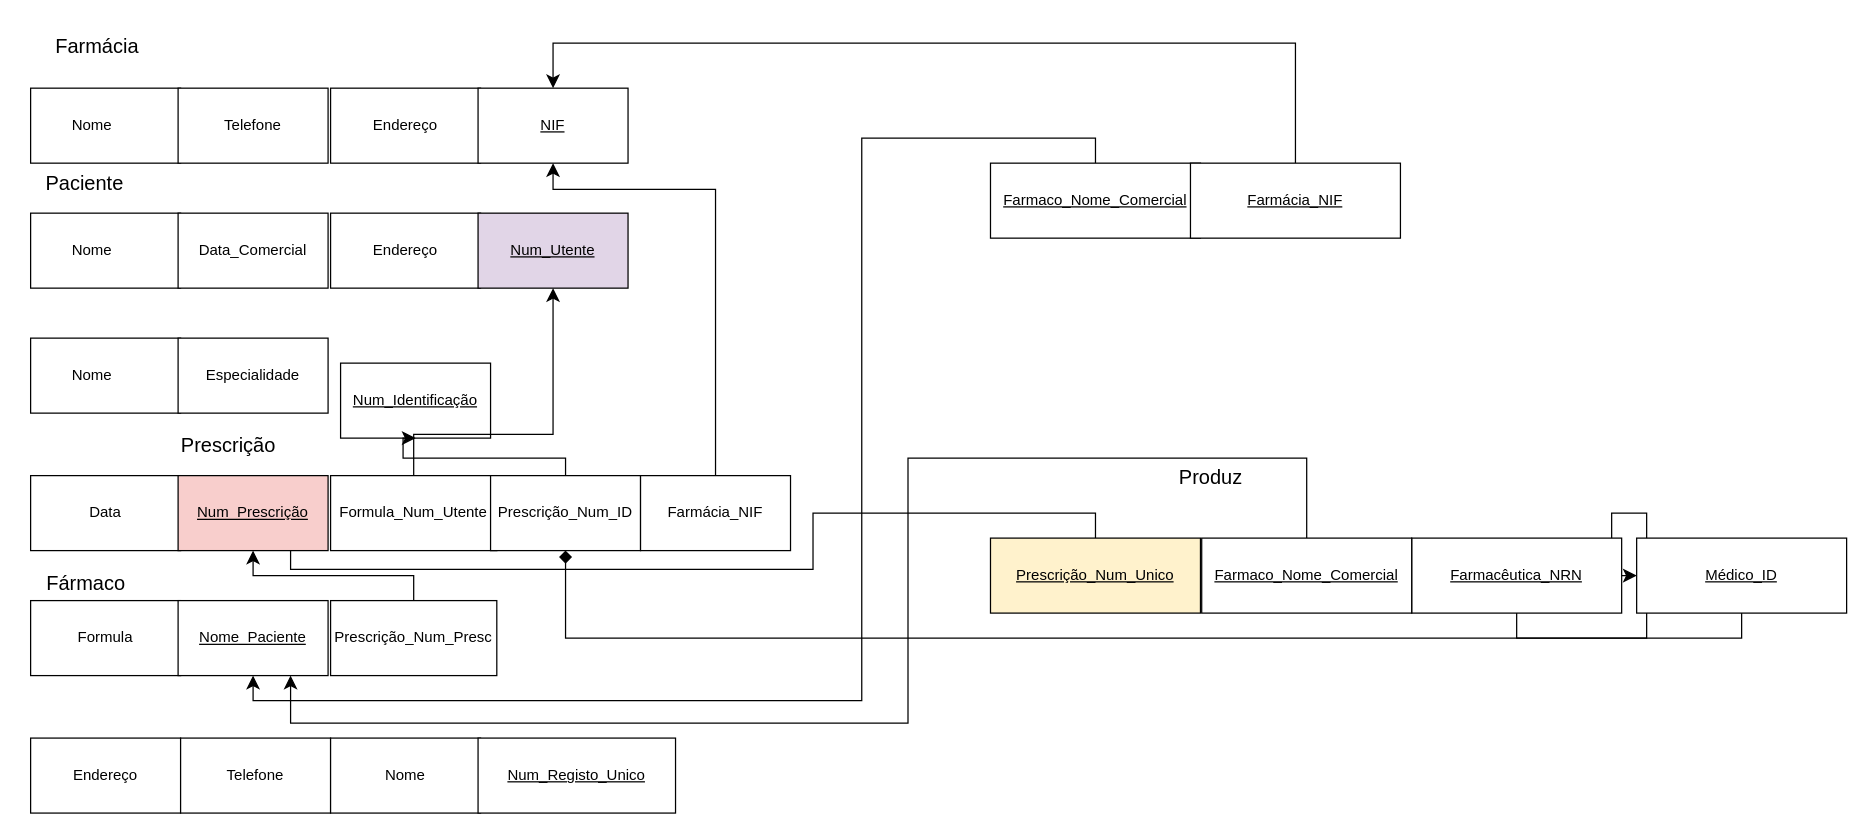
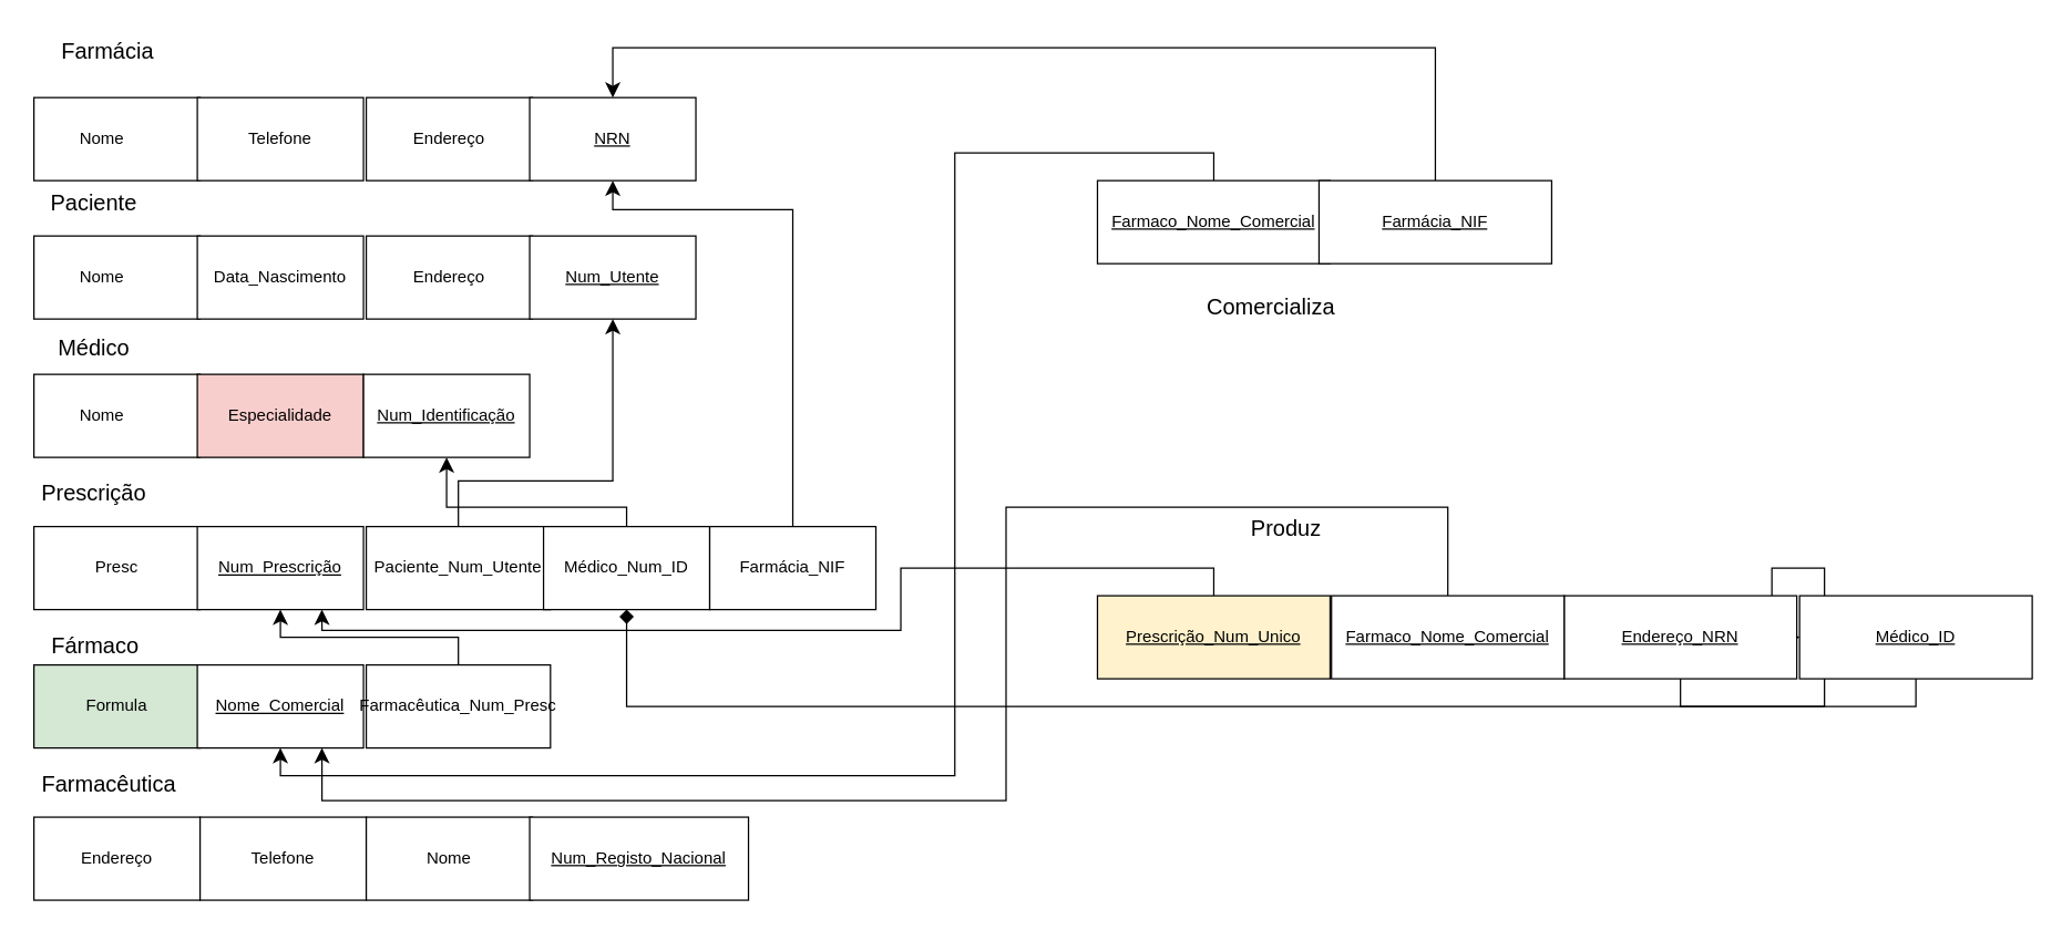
  <mxCell id="0" />
  <mxCell id="1" parent="0" />
  <mxCell id="2" value="Nome&lt;span style=&quot;white-space: pre;&quot;&gt;&#09;&lt;/span&gt;" style="rounded=0;whiteSpace=wrap;html=1;" vertex="1" parent="1"><mxGeometry x="24" y="70" width="120" height="60" as="geometry" /></mxCell>
  <mxCell id="3" value="Telefone" style="rounded=0;whiteSpace=wrap;html=1;" vertex="1" parent="1"><mxGeometry x="142" y="70" width="120" height="60" as="geometry" /></mxCell>
  <mxCell id="4" value="Endereço" style="rounded=0;whiteSpace=wrap;html=1;" vertex="1" parent="1"><mxGeometry x="264" y="70" width="120" height="60" as="geometry" /></mxCell>
- <mxCell id="5" value="&lt;u&gt;NIF&lt;/u&gt;" style="rounded=0;whiteSpace=wrap;html=1;" vertex="1" parent="1"><mxGeometry x="382" y="70" width="120" height="60" as="geometry" /></mxCell>
+ <mxCell id="5" value="&lt;u&gt;NRN&lt;/u&gt;" style="rounded=0;whiteSpace=wrap;html=1;" vertex="1" parent="1"><mxGeometry x="382" y="70" width="120" height="60" as="geometry" /></mxCell>
  <mxCell id="6" value="Nome&lt;span style=&quot;white-space: pre;&quot;&gt;&#09;&lt;/span&gt;" style="rounded=0;whiteSpace=wrap;html=1;" vertex="1" parent="1"><mxGeometry x="24" y="170" width="120" height="60" as="geometry" /></mxCell>
- <mxCell id="7" value="Data_Comercial" style="rounded=0;whiteSpace=wrap;html=1;" vertex="1" parent="1"><mxGeometry x="142" y="170" width="120" height="60" as="geometry" /></mxCell>
+ <mxCell id="7" value="Data_Nascimento" style="rounded=0;whiteSpace=wrap;html=1;" vertex="1" parent="1"><mxGeometry x="142" y="170" width="120" height="60" as="geometry" /></mxCell>
  <mxCell id="8" value="Endereço" style="rounded=0;whiteSpace=wrap;html=1;" vertex="1" parent="1"><mxGeometry x="264" y="170" width="120" height="60" as="geometry" /></mxCell>
- <mxCell id="9" value="&lt;u&gt;Num_Utente&lt;/u&gt;" style="rounded=0;whiteSpace=wrap;html=1;fillColor=#e1d5e7;" vertex="1" parent="1"><mxGeometry x="382" y="170" width="120" height="60" as="geometry" /></mxCell>
+ <mxCell id="9" value="&lt;u&gt;Num_Utente&lt;/u&gt;" style="rounded=0;whiteSpace=wrap;html=1;" vertex="1" parent="1"><mxGeometry x="382" y="170" width="120" height="60" as="geometry" /></mxCell>
  <mxCell id="10" value="Nome&lt;span style=&quot;white-space: pre;&quot;&gt;&#09;&lt;/span&gt;" style="rounded=0;whiteSpace=wrap;html=1;" vertex="1" parent="1"><mxGeometry x="24" y="270" width="120" height="60" as="geometry" /></mxCell>
- <mxCell id="11" value="Especialidade" style="rounded=0;whiteSpace=wrap;html=1;" vertex="1" parent="1"><mxGeometry x="142" y="270" width="120" height="60" as="geometry" /></mxCell>
- <mxCell id="12" value="&lt;u&gt;Num_Identificação&lt;/u&gt;" style="rounded=0;whiteSpace=wrap;html=1;" vertex="1" parent="1"><mxGeometry x="272" y="290" width="120" height="60" as="geometry" /></mxCell>
- <mxCell id="13" value="Data" style="rounded=0;whiteSpace=wrap;html=1;" vertex="1" parent="1"><mxGeometry x="24" y="380" width="120" height="60" as="geometry" /></mxCell>
- <mxCell id="14" value="&lt;u&gt;Num_Prescrição&lt;/u&gt;" style="rounded=0;whiteSpace=wrap;html=1;fillColor=#f8cecc;" vertex="1" parent="1"><mxGeometry x="142" y="380" width="120" height="60" as="geometry" /></mxCell>
+ <mxCell id="11" value="Especialidade" style="rounded=0;whiteSpace=wrap;html=1;fillColor=#f8cecc;" vertex="1" parent="1"><mxGeometry x="142" y="270" width="120" height="60" as="geometry" /></mxCell>
+ <mxCell id="12" value="&lt;u&gt;Num_Identificação&lt;/u&gt;" style="rounded=0;whiteSpace=wrap;html=1;" vertex="1" parent="1"><mxGeometry x="262" y="270" width="120" height="60" as="geometry" /></mxCell>
+ <mxCell id="13" value="Presc" style="rounded=0;whiteSpace=wrap;html=1;" vertex="1" parent="1"><mxGeometry x="24" y="380" width="120" height="60" as="geometry" /></mxCell>
+ <mxCell id="14" value="&lt;u&gt;Num_Prescrição&lt;/u&gt;" style="rounded=0;whiteSpace=wrap;html=1;" vertex="1" parent="1"><mxGeometry x="142" y="380" width="120" height="60" as="geometry" /></mxCell>
  <mxCell id="15" style="edgeStyle=orthogonalEdgeStyle;rounded=0;orthogonalLoop=1;jettySize=auto;html=1;exitX=0.5;exitY=0;exitDx=0;exitDy=0;entryX=0.5;entryY=1;entryDx=0;entryDy=0;fontSize=12;startSize=8;endSize=8;" edge="1" parent="1" source="16" target="9"><mxGeometry relative="1" as="geometry"><Array as="points"><mxPoint x="330" y="347" /><mxPoint x="442" y="347" /></Array></mxGeometry></mxCell>
- <mxCell id="16" value="Formula_Num_Utente" style="rounded=0;whiteSpace=wrap;html=1;" vertex="1" parent="1"><mxGeometry x="264" y="380" width="133" height="60" as="geometry" /></mxCell>
+ <mxCell id="16" value="Paciente_Num_Utente" style="rounded=0;whiteSpace=wrap;html=1;" vertex="1" parent="1"><mxGeometry x="264" y="380" width="133" height="60" as="geometry" /></mxCell>
  <mxCell id="17" style="edgeStyle=orthogonalEdgeStyle;rounded=0;orthogonalLoop=1;jettySize=auto;html=1;exitX=0.5;exitY=0;exitDx=0;exitDy=0;entryX=0.5;entryY=1;entryDx=0;entryDy=0;fontSize=12;startSize=8;endSize=8;" edge="1" parent="1" source="18" target="12"><mxGeometry relative="1" as="geometry"><Array as="points"><mxPoint x="452" y="366" /><mxPoint x="322" y="366" /></Array></mxGeometry></mxCell>
- <mxCell id="18" value="Prescrição_Num_ID" style="rounded=0;whiteSpace=wrap;html=1;" vertex="1" parent="1"><mxGeometry x="392" y="380" width="120" height="60" as="geometry" /></mxCell>
+ <mxCell id="18" value="Médico_Num_ID" style="rounded=0;whiteSpace=wrap;html=1;" vertex="1" parent="1"><mxGeometry x="392" y="380" width="120" height="60" as="geometry" /></mxCell>
  <mxCell id="19" value="Farmácia" style="text;html=1;align=center;verticalAlign=middle;resizable=0;points=[];autosize=1;strokeColor=none;fillColor=none;fontSize=16;" vertex="1" parent="1"><mxGeometry x="34" y="20" width="85" height="31" as="geometry" /></mxCell>
  <mxCell id="20" value="Paciente&lt;span style=&quot;color: rgba(0, 0, 0, 0); font-family: monospace; font-size: 0px; text-align: start;&quot;&gt;%3CmxGraphModel%3E%3Croot%3E%3CmxCell%20id%3D%220%22%2F%3E%3CmxCell%20id%3D%221%22%20parent%3D%220%22%2F%3E%3CmxCell%20id%3D%222%22%20value%3D%22Farm%C3%A1cia%22%20style%3D%22text%3Bhtml%3D1%3Balign%3Dcenter%3BverticalAlign%3Dmiddle%3Bresizable%3D0%3Bpoints%3D%5B%5D%3Bautosize%3D1%3BstrokeColor%3Dnone%3BfillColor%3Dnone%3BfontSize%3D16%3B%22%20vertex%3D%221%22%20parent%3D%221%22%3E%3CmxGeometry%20x%3D%22-95%22%20y%3D%2231%22%20width%3D%2285%22%20height%3D%2231%22%20as%3D%22geometry%22%2F%3E%3C%2FmxCell%3E%3C%2Froot%3E%3C%2FmxGraphModel%3E&lt;/span&gt;" style="text;html=1;align=center;verticalAlign=middle;resizable=0;points=[];autosize=1;strokeColor=none;fillColor=none;fontSize=16;" vertex="1" parent="1"><mxGeometry x="27" y="130" width="80" height="31" as="geometry" /></mxCell>
- <mxCell id="22" value="Prescrição" style="text;html=1;align=center;verticalAlign=middle;resizable=0;points=[];autosize=1;strokeColor=none;fillColor=none;fontSize=16;" vertex="1" parent="1"><mxGeometry x="135" y="340" width="94" height="31" as="geometry" /></mxCell>
+ <mxCell id="21" value="Médico" style="text;html=1;align=center;verticalAlign=middle;resizable=0;points=[];autosize=1;strokeColor=none;fillColor=none;fontSize=16;" vertex="1" parent="1"><mxGeometry x="32" y="235" width="70" height="31" as="geometry" /></mxCell>
+ <mxCell id="22" value="Prescrição" style="text;html=1;align=center;verticalAlign=middle;resizable=0;points=[];autosize=1;strokeColor=none;fillColor=none;fontSize=16;" vertex="1" parent="1"><mxGeometry x="20" y="340" width="94" height="31" as="geometry" /></mxCell>
  <mxCell id="23" style="edgeStyle=none;curved=1;rounded=0;orthogonalLoop=1;jettySize=auto;html=1;exitX=0;exitY=0.5;exitDx=0;exitDy=0;fontSize=12;startSize=8;endSize=8;" edge="1" parent="1" source="18" target="18"><mxGeometry relative="1" as="geometry" /></mxCell>
  <mxCell id="24" style="edgeStyle=orthogonalEdgeStyle;rounded=0;orthogonalLoop=1;jettySize=auto;html=1;exitX=0.5;exitY=0;exitDx=0;exitDy=0;entryX=0.5;entryY=1;entryDx=0;entryDy=0;fontSize=12;startSize=8;endSize=8;" edge="1" parent="1" source="25" target="5"><mxGeometry relative="1" as="geometry"><Array as="points"><mxPoint x="572" y="151" /><mxPoint x="442" y="151" /></Array></mxGeometry></mxCell>
  <mxCell id="25" value="Farmácia_NIF" style="rounded=0;whiteSpace=wrap;html=1;" vertex="1" parent="1"><mxGeometry x="512" y="380" width="120" height="60" as="geometry" /></mxCell>
- <mxCell id="26" value="Formula" style="rounded=0;whiteSpace=wrap;html=1;" vertex="1" parent="1"><mxGeometry x="24" y="480" width="120" height="60" as="geometry" /></mxCell>
- <mxCell id="27" value="&lt;u&gt;Nome_Paciente&lt;/u&gt;" style="rounded=0;whiteSpace=wrap;html=1;" vertex="1" parent="1"><mxGeometry x="142" y="480" width="120" height="60" as="geometry" /></mxCell>
+ <mxCell id="26" value="Formula" style="rounded=0;whiteSpace=wrap;html=1;fillColor=#d5e8d4;" vertex="1" parent="1"><mxGeometry x="24" y="480" width="120" height="60" as="geometry" /></mxCell>
+ <mxCell id="27" value="&lt;u&gt;Nome_Comercial&lt;/u&gt;" style="rounded=0;whiteSpace=wrap;html=1;" vertex="1" parent="1"><mxGeometry x="142" y="480" width="120" height="60" as="geometry" /></mxCell>
  <mxCell id="28" style="edgeStyle=orthogonalEdgeStyle;rounded=0;orthogonalLoop=1;jettySize=auto;html=1;exitX=0.5;exitY=0;exitDx=0;exitDy=0;entryX=0.5;entryY=1;entryDx=0;entryDy=0;fontSize=12;startSize=8;endSize=8;" edge="1" parent="1" source="29" target="14"><mxGeometry relative="1" as="geometry" /></mxCell>
- <mxCell id="29" value="Prescrição_Num_Presc" style="rounded=0;whiteSpace=wrap;html=1;" vertex="1" parent="1"><mxGeometry x="264" y="480" width="133" height="60" as="geometry" /></mxCell>
+ <mxCell id="29" value="Farmacêutica_Num_Presc" style="rounded=0;whiteSpace=wrap;html=1;" vertex="1" parent="1"><mxGeometry x="264" y="480" width="133" height="60" as="geometry" /></mxCell>
  <mxCell id="30" value="Fármaco" style="text;html=1;align=center;verticalAlign=middle;resizable=0;points=[];autosize=1;strokeColor=none;fillColor=none;fontSize=16;" vertex="1" parent="1"><mxGeometry x="27" y="450" width="81" height="31" as="geometry" /></mxCell>
+ <mxCell id="31" value="Farmac&lt;span style=&quot;background-color: initial;&quot;&gt;êutica&lt;/span&gt;" style="text;html=1;align=center;verticalAlign=middle;resizable=0;points=[];autosize=1;strokeColor=none;fillColor=none;fontSize=16;" vertex="1" parent="1"><mxGeometry x="20" y="550" width="115" height="31" as="geometry" /></mxCell>
  <mxCell id="32" value="Endereço" style="rounded=0;whiteSpace=wrap;html=1;" vertex="1" parent="1"><mxGeometry x="24" y="590" width="120" height="60" as="geometry" /></mxCell>
  <mxCell id="33" value="Telefone" style="rounded=0;whiteSpace=wrap;html=1;" vertex="1" parent="1"><mxGeometry x="144" y="590" width="120" height="60" as="geometry" /></mxCell>
  <mxCell id="34" value="Nome" style="rounded=0;whiteSpace=wrap;html=1;" vertex="1" parent="1"><mxGeometry x="264" y="590" width="120" height="60" as="geometry" /></mxCell>
- <mxCell id="35" value="&lt;u&gt;Num_Registo_Unico&lt;/u&gt;" style="rounded=0;whiteSpace=wrap;html=1;" vertex="1" parent="1"><mxGeometry x="382" y="590" width="158" height="60" as="geometry" /></mxCell>
+ <mxCell id="35" value="&lt;u&gt;Num_Registo_Nacional&lt;/u&gt;" style="rounded=0;whiteSpace=wrap;html=1;" vertex="1" parent="1"><mxGeometry x="382" y="590" width="158" height="60" as="geometry" /></mxCell>
+ <mxCell id="36" value="Comercializa" style="text;html=1;align=center;verticalAlign=middle;resizable=0;points=[];autosize=1;strokeColor=none;fillColor=none;fontSize=16;" vertex="1" parent="1"><mxGeometry x="862" y="205" width="110" height="31" as="geometry" /></mxCell>
  <mxCell id="37" style="edgeStyle=orthogonalEdgeStyle;rounded=0;orthogonalLoop=1;jettySize=auto;html=1;exitX=0.5;exitY=0;exitDx=0;exitDy=0;entryX=0.5;entryY=1;entryDx=0;entryDy=0;fontSize=12;startSize=8;endSize=8;" edge="1" parent="1" source="38" target="27"><mxGeometry relative="1" as="geometry"><Array as="points"><mxPoint x="876" y="110" /><mxPoint x="689" y="110" /><mxPoint x="689" y="560" /><mxPoint x="202" y="560" /></Array></mxGeometry></mxCell>
  <mxCell id="38" value="&lt;u&gt;Farmaco_Nome_Comercial&lt;/u&gt;" style="rounded=0;whiteSpace=wrap;html=1;" vertex="1" parent="1"><mxGeometry x="792" y="130" width="168" height="60" as="geometry" /></mxCell>
  <mxCell id="39" style="edgeStyle=orthogonalEdgeStyle;rounded=0;orthogonalLoop=1;jettySize=auto;html=1;exitX=0.5;exitY=0;exitDx=0;exitDy=0;entryX=0.5;entryY=0;entryDx=0;entryDy=0;fontSize=12;startSize=8;endSize=8;" edge="1" parent="1" source="40" target="5"><mxGeometry relative="1" as="geometry"><Array as="points"><mxPoint x="1036" y="34" /><mxPoint x="442" y="34" /></Array></mxGeometry></mxCell>
  <mxCell id="40" value="&lt;u&gt;Farmácia_NIF&lt;/u&gt;" style="rounded=0;whiteSpace=wrap;html=1;" vertex="1" parent="1"><mxGeometry x="952" y="130" width="168" height="60" as="geometry" /></mxCell>
- <mxCell id="41" value="Produz" style="text;html=1;align=center;verticalAlign=middle;resizable=0;points=[];autosize=1;strokeColor=none;fillColor=none;fontSize=16;" vertex="1" parent="1"><mxGeometry x="933" y="365" width="69" height="31" as="geometry" /></mxCell>
- <mxCell id="42" style="edgeStyle=orthogonalEdgeStyle;rounded=0;orthogonalLoop=1;jettySize=auto;html=1;exitX=0.5;exitY=0;exitDx=0;exitDy=0;entryX=0.75;entryY=1;entryDx=0;entryDy=0;fontSize=12;startSize=8;endSize=8;endArrow=none;" edge="1" parent="1" source="43" target="14"><mxGeometry relative="1" as="geometry"><Array as="points"><mxPoint x="876" y="410" /><mxPoint x="650" y="410" /><mxPoint x="650" y="455" /><mxPoint x="232" y="455" /></Array></mxGeometry></mxCell>
+ <mxCell id="41" value="Produz" style="text;html=1;align=center;verticalAlign=middle;resizable=0;points=[];autosize=1;strokeColor=none;fillColor=none;fontSize=16;" vertex="1" parent="1"><mxGeometry x="893" y="365" width="69" height="31" as="geometry" /></mxCell>
+ <mxCell id="42" style="edgeStyle=orthogonalEdgeStyle;rounded=0;orthogonalLoop=1;jettySize=auto;html=1;exitX=0.5;exitY=0;exitDx=0;exitDy=0;entryX=0.75;entryY=1;entryDx=0;entryDy=0;fontSize=12;startSize=8;endSize=8;" edge="1" parent="1" source="43" target="14"><mxGeometry relative="1" as="geometry"><Array as="points"><mxPoint x="876" y="410" /><mxPoint x="650" y="410" /><mxPoint x="650" y="455" /><mxPoint x="232" y="455" /></Array></mxGeometry></mxCell>
  <mxCell id="43" value="&lt;u&gt;Prescrição_Num_Unico&lt;/u&gt;" style="rounded=0;whiteSpace=wrap;html=1;fillColor=#fff2cc;" vertex="1" parent="1"><mxGeometry x="792" y="430" width="168" height="60" as="geometry" /></mxCell>
  <mxCell id="44" style="edgeStyle=orthogonalEdgeStyle;rounded=0;orthogonalLoop=1;jettySize=auto;html=1;exitX=0.5;exitY=1;exitDx=0;exitDy=0;fontSize=12;startSize=8;endSize=8;" edge="1" parent="1" source="45" target="49"><mxGeometry relative="1" as="geometry" /></mxCell>
- <mxCell id="45" value="&lt;u&gt;Farmacêutica_NRN&lt;/u&gt;" style="rounded=0;whiteSpace=wrap;html=1;" vertex="1" parent="1"><mxGeometry x="1129" y="430" width="168" height="60" as="geometry" /></mxCell>
+ <mxCell id="45" value="&lt;u&gt;Endereço_NRN&lt;/u&gt;" style="rounded=0;whiteSpace=wrap;html=1;" vertex="1" parent="1"><mxGeometry x="1129" y="430" width="168" height="60" as="geometry" /></mxCell>
  <mxCell id="46" style="edgeStyle=orthogonalEdgeStyle;rounded=0;orthogonalLoop=1;jettySize=auto;html=1;exitX=0.5;exitY=0;exitDx=0;exitDy=0;entryX=0.75;entryY=1;entryDx=0;entryDy=0;fontSize=12;startSize=8;endSize=8;" edge="1" parent="1" source="47" target="27"><mxGeometry relative="1" as="geometry"><Array as="points"><mxPoint x="1045" y="366" /><mxPoint x="726" y="366" /><mxPoint x="726" y="578" /><mxPoint x="232" y="578" /></Array></mxGeometry></mxCell>
  <mxCell id="47" value="&lt;u&gt;Farmaco_Nome_Comercial&lt;/u&gt;" style="rounded=0;whiteSpace=wrap;html=1;" vertex="1" parent="1"><mxGeometry x="961" y="430" width="168" height="60" as="geometry" /></mxCell>
  <mxCell id="48" style="edgeStyle=orthogonalEdgeStyle;rounded=0;orthogonalLoop=1;jettySize=auto;html=1;exitX=0.5;exitY=1;exitDx=0;exitDy=0;entryX=0.5;entryY=1;entryDx=0;entryDy=0;fontSize=12;startSize=8;endSize=8;endArrow=diamond;" edge="1" parent="1" source="49" target="18"><mxGeometry relative="1" as="geometry" /></mxCell>
- <mxCell id="49" value="&lt;u&gt;Médico_ID&lt;/u&gt;" style="rounded=0;whiteSpace=wrap;html=1;" vertex="1" parent="1"><mxGeometry x="1309" y="430" width="168" height="60" as="geometry" /></mxCell>
+ <mxCell id="49" value="&lt;u&gt;Médico_ID&lt;/u&gt;" style="rounded=0;whiteSpace=wrap;html=1;" vertex="1" parent="1"><mxGeometry x="1299" y="430" width="168" height="60" as="geometry" /></mxCell>
